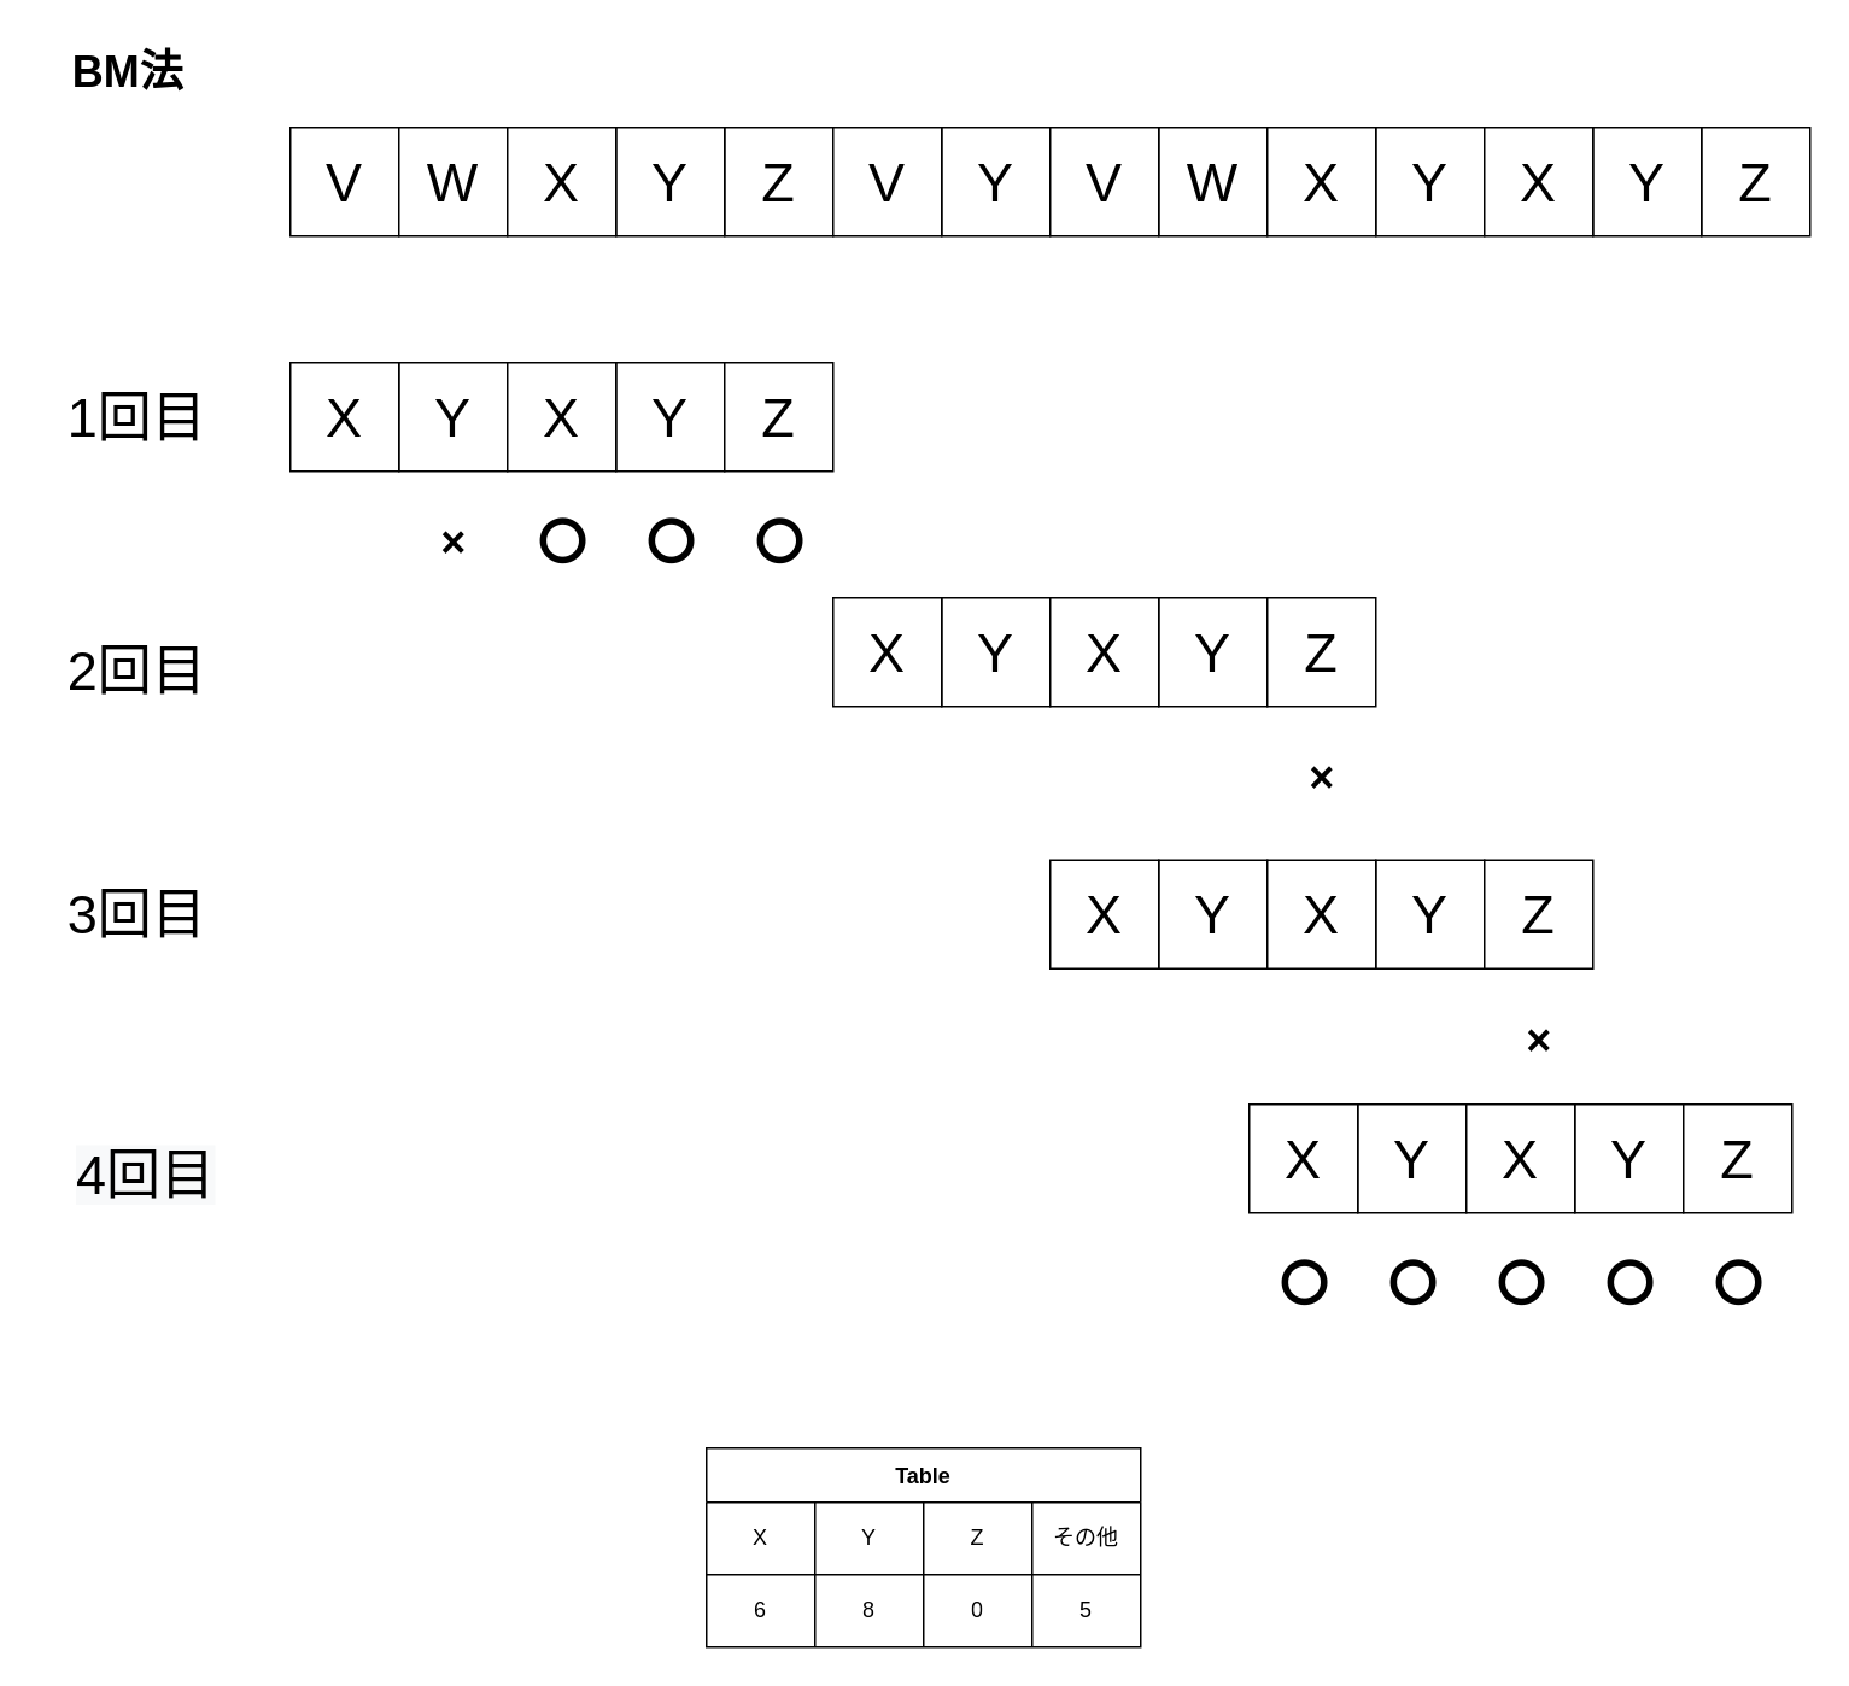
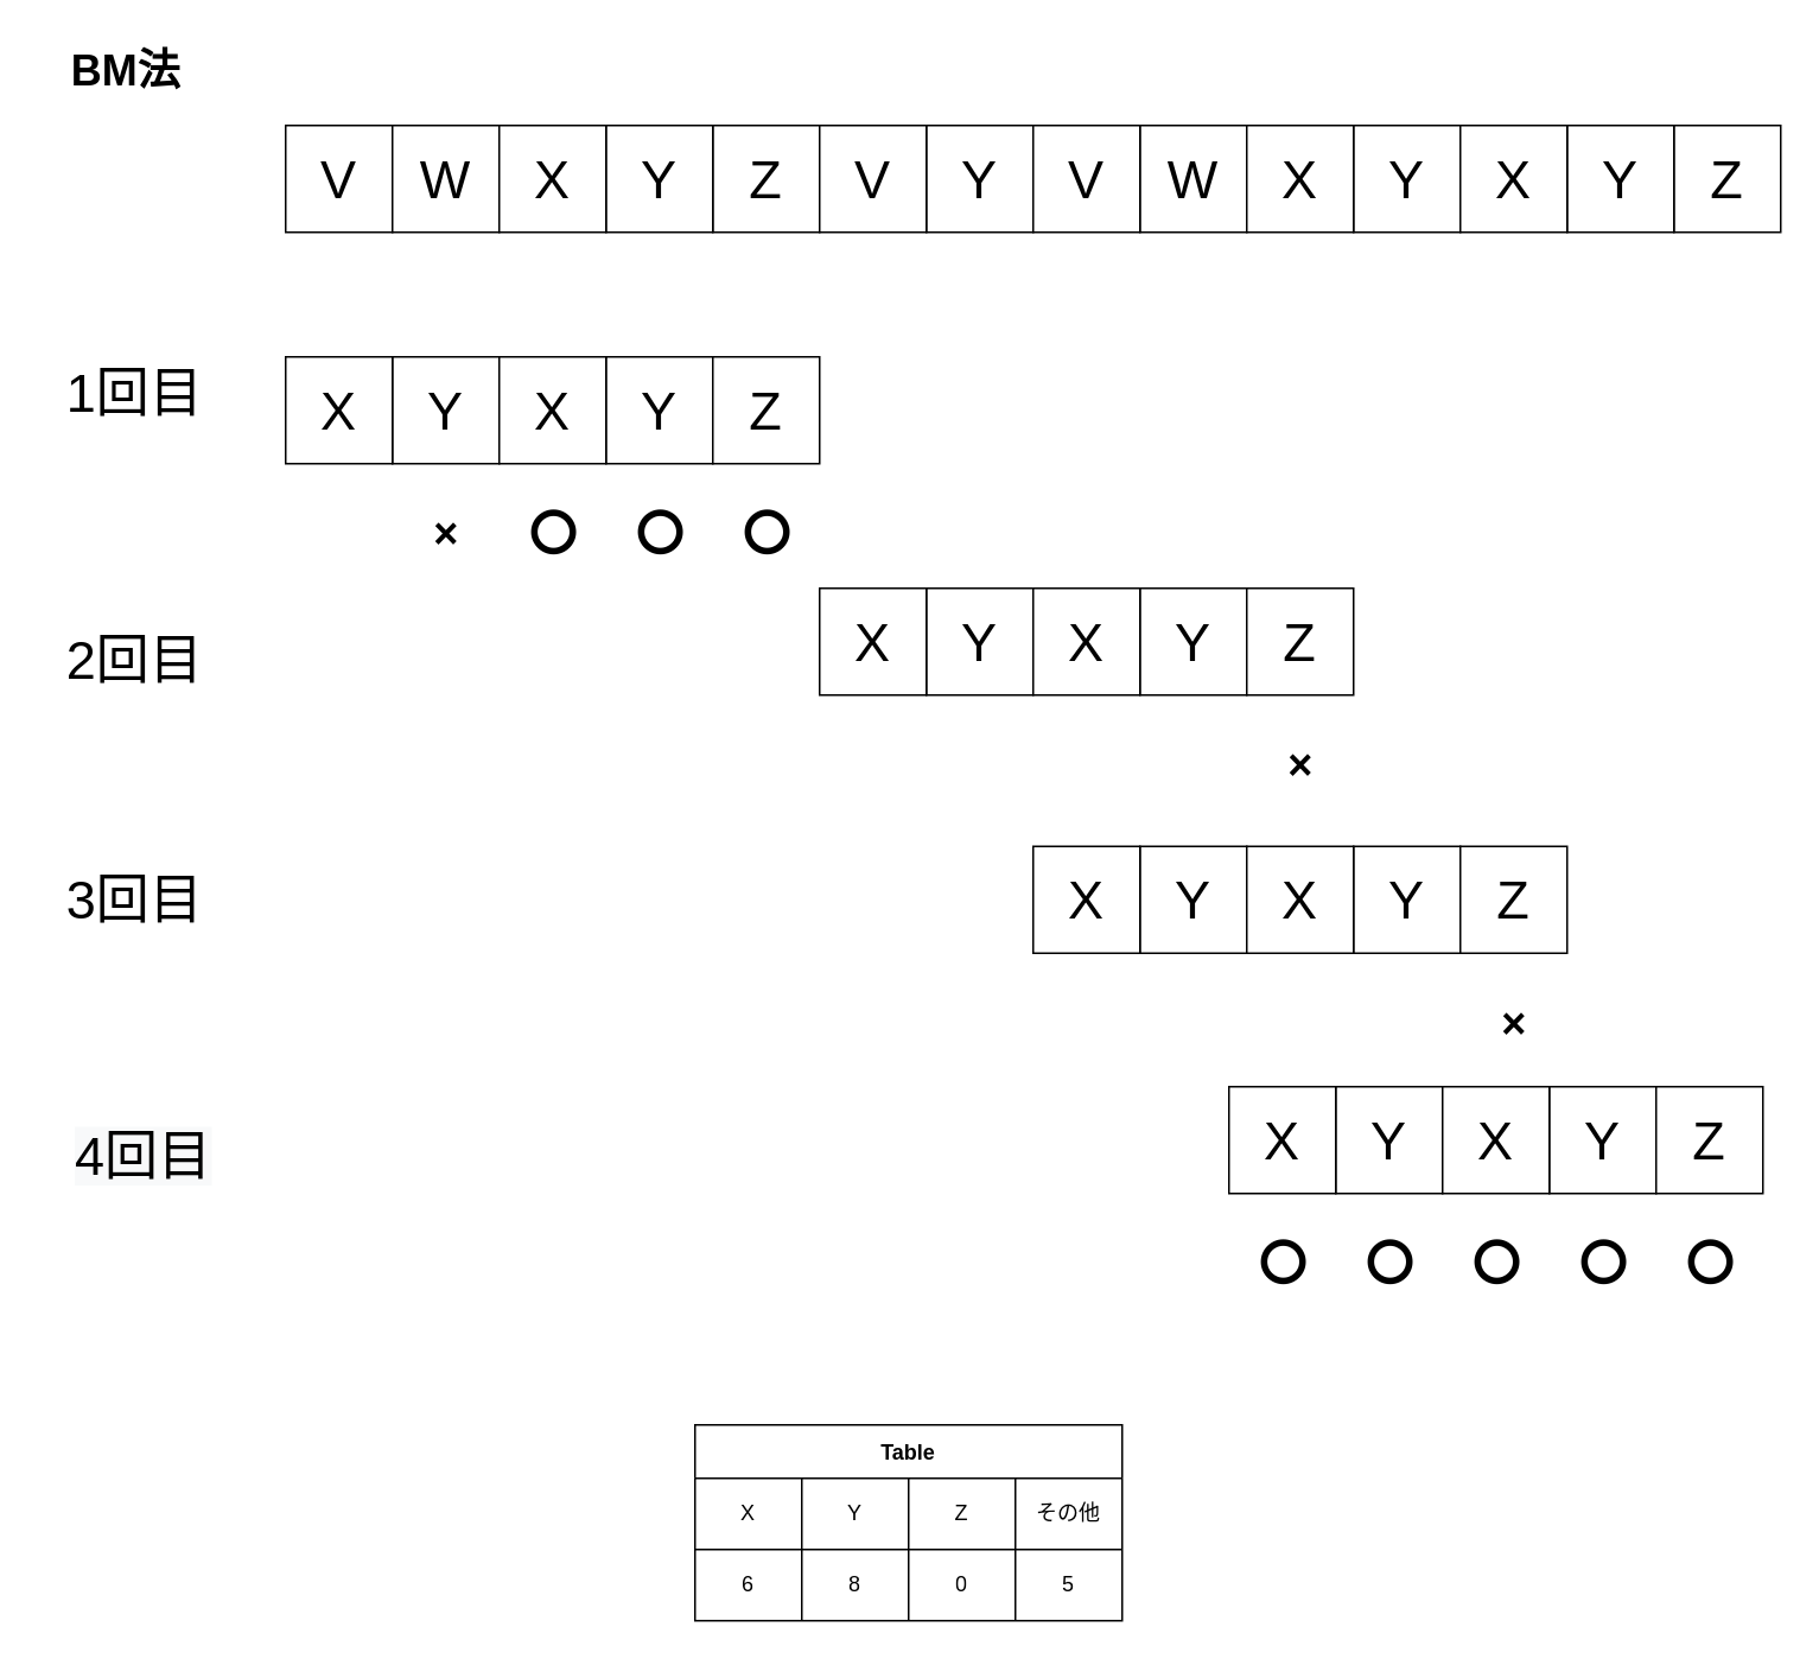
  <mxCell id="0" />
  <mxCell id="1" parent="0" />
  <mxCell id="2" value="&lt;font style=&quot;font-size: 30px&quot;&gt;Y&lt;/font&gt;" style="rounded=0;whiteSpace=wrap;html=1;" vertex="1" parent="1"><mxGeometry x="340" y="200" width="60" height="60" as="geometry" /></mxCell>
  <mxCell id="3" value="&lt;font style=&quot;font-size: 30px&quot;&gt;Y&lt;/font&gt;" style="rounded=0;whiteSpace=wrap;html=1;" vertex="1" parent="1"><mxGeometry x="220" y="200" width="60" height="60" as="geometry" /></mxCell>
  <mxCell id="4" value="&lt;font style=&quot;font-size: 30px&quot;&gt;X&lt;/font&gt;" style="rounded=0;whiteSpace=wrap;html=1;" vertex="1" parent="1"><mxGeometry x="160" y="200" width="60" height="60" as="geometry" /></mxCell>
  <mxCell id="5" value="&lt;font style=&quot;font-size: 30px&quot;&gt;X&lt;/font&gt;" style="rounded=0;whiteSpace=wrap;html=1;" vertex="1" parent="1"><mxGeometry x="280" y="200" width="60" height="60" as="geometry" /></mxCell>
  <mxCell id="6" value="&lt;font style=&quot;font-size: 30px&quot;&gt;Z&lt;/font&gt;" style="rounded=0;whiteSpace=wrap;html=1;" vertex="1" parent="1"><mxGeometry x="400" y="200" width="60" height="60" as="geometry" /></mxCell>
- <mxCell id="7" value="1回目" style="text;html=1;align=center;verticalAlign=middle;resizable=0;points=[];autosize=1;strokeColor=none;fillColor=none;fontSize=30;" vertex="1" parent="1"><mxGeometry x="30" y="210" width="90" height="40" as="geometry" /></mxCell>
+ <mxCell id="7" value="1回目" style="text;html=1;align=center;verticalAlign=middle;resizable=0;points=[];autosize=1;strokeColor=none;fillColor=none;fontSize=30;" vertex="1" parent="1"><mxGeometry x="30" y="200" width="90" height="40" as="geometry" /></mxCell>
  <mxCell id="8" value="BM法" style="text;strokeColor=none;fillColor=none;html=1;fontSize=24;fontStyle=1;verticalAlign=middle;align=center;" vertex="1" parent="1"><mxGeometry x="20" y="20" width="100" height="40" as="geometry" /></mxCell>
  <mxCell id="9" value="×" style="text;strokeColor=none;fillColor=none;html=1;fontSize=24;fontStyle=1;verticalAlign=middle;align=center;" vertex="1" parent="1"><mxGeometry x="230" y="280" width="40" height="40" as="geometry" /></mxCell>
  <mxCell id="10" value="⭕" style="text;strokeColor=none;fillColor=none;html=1;fontSize=24;fontStyle=1;verticalAlign=middle;align=center;" vertex="1" parent="1"><mxGeometry x="290" y="280" width="40" height="40" as="geometry" /></mxCell>
  <mxCell id="11" value="⭕" style="text;strokeColor=none;fillColor=none;html=1;fontSize=24;fontStyle=1;verticalAlign=middle;align=center;" vertex="1" parent="1"><mxGeometry x="410" y="280" width="40" height="40" as="geometry" /></mxCell>
  <mxCell id="12" value="⭕" style="text;strokeColor=none;fillColor=none;html=1;fontSize=24;fontStyle=1;verticalAlign=middle;align=center;" vertex="1" parent="1"><mxGeometry x="350" y="280" width="40" height="40" as="geometry" /></mxCell>
  <mxCell id="13" value="&lt;font style=&quot;font-size: 30px&quot;&gt;Y&lt;/font&gt;" style="rounded=0;whiteSpace=wrap;html=1;" vertex="1" parent="1"><mxGeometry x="640" y="330" width="60" height="60" as="geometry" /></mxCell>
  <mxCell id="14" value="&lt;font style=&quot;font-size: 30px&quot;&gt;Y&lt;/font&gt;" style="rounded=0;whiteSpace=wrap;html=1;" vertex="1" parent="1"><mxGeometry x="520" y="330" width="60" height="60" as="geometry" /></mxCell>
  <mxCell id="15" value="&lt;span style=&quot;font-size: 30px&quot;&gt;X&lt;/span&gt;" style="rounded=0;whiteSpace=wrap;html=1;" vertex="1" parent="1"><mxGeometry x="460" y="330" width="60" height="60" as="geometry" /></mxCell>
  <mxCell id="16" value="&lt;font style=&quot;font-size: 30px&quot;&gt;X&lt;/font&gt;" style="rounded=0;whiteSpace=wrap;html=1;" vertex="1" parent="1"><mxGeometry x="580" y="330" width="60" height="60" as="geometry" /></mxCell>
  <mxCell id="17" value="&lt;font style=&quot;font-size: 30px&quot;&gt;Z&lt;/font&gt;" style="rounded=0;whiteSpace=wrap;html=1;" vertex="1" parent="1"><mxGeometry x="700" y="330" width="60" height="60" as="geometry" /></mxCell>
  <mxCell id="18" value="2回目" style="text;html=1;align=center;verticalAlign=middle;resizable=0;points=[];autosize=1;strokeColor=none;fillColor=none;fontSize=30;" vertex="1" parent="1"><mxGeometry x="30" y="350" width="90" height="40" as="geometry" /></mxCell>
  <mxCell id="19" value="×&lt;span style=&quot;color: rgba(0 , 0 , 0 , 0) ; font-family: monospace ; font-size: 0px ; font-weight: 400&quot;&gt;%3CmxGraphModel%3E%3Croot%3E%3CmxCell%20id%3D%220%22%2F%3E%3CmxCell%20id%3D%221%22%20parent%3D%220%22%2F%3E%3CmxCell%20id%3D%222%22%20value%3D%22%E2%AD%95%22%20style%3D%22text%3BstrokeColor%3Dnone%3BfillColor%3Dnone%3Bhtml%3D1%3BfontSize%3D24%3BfontStyle%3D1%3BverticalAlign%3Dmiddle%3Balign%3Dcenter%3B%22%20vertex%3D%221%22%20parent%3D%221%22%3E%3CmxGeometry%20x%3D%2230%22%20y%3D%22270%22%20width%3D%2240%22%20height%3D%2240%22%20as%3D%22geometry%22%2F%3E%3C%2FmxCell%3E%3C%2Froot%3E%3C%2FmxGraphModel%3E&lt;/span&gt;&lt;span style=&quot;color: rgba(0 , 0 , 0 , 0) ; font-family: monospace ; font-size: 0px ; font-weight: 400&quot;&gt;%3CmxGraphModel%3E%3Croot%3E%3CmxCell%20id%3D%220%22%2F%3E%3CmxCell%20id%3D%221%22%20parent%3D%220%22%2F%3E%3CmxCell%20id%3D%222%22%20value%3D%22%E2%AD%95%22%20style%3D%22text%3BstrokeColor%3Dnone%3BfillColor%3Dnone%3Bhtml%3D1%3BfontSize%3D24%3BfontStyle%3D1%3BverticalAlign%3Dmiddle%3Balign%3Dcenter%3B%22%20vertex%3D%221%22%20parent%3D%221%22%3E%3CmxGeometry%20x%3D%2230%22%20y%3D%22270%22%20width%3D%2240%22%20height%3D%2240%22%20as%3D%22geometry%22%2F%3E%3C%2FmxCell%3E%3C%2Froot%3E%3C%2FmxGraphModel%3E&lt;/span&gt;&lt;span style=&quot;color: rgba(0 , 0 , 0 , 0) ; font-family: monospace ; font-size: 0px ; font-weight: 400&quot;&gt;%3CmxGraphModel%3E%3Croot%3E%3CmxCell%20id%3D%220%22%2F%3E%3CmxCell%20id%3D%221%22%20parent%3D%220%22%2F%3E%3CmxCell%20id%3D%222%22%20value%3D%22%E2%AD%95%22%20style%3D%22text%3BstrokeColor%3Dnone%3BfillColor%3Dnone%3Bhtml%3D1%3BfontSize%3D24%3BfontStyle%3D1%3BverticalAlign%3Dmiddle%3Balign%3Dcenter%3B%22%20vertex%3D%221%22%20parent%3D%221%22%3E%3CmxGeometry%20x%3D%2230%22%20y%3D%22270%22%20width%3D%2240%22%20height%3D%2240%22%20as%3D%22geometry%22%2F%3E%3C%2FmxCell%3E%3C%2Froot%3E%3C%2FmxGraphModel%3E&lt;/span&gt;" style="text;strokeColor=none;fillColor=none;html=1;fontSize=24;fontStyle=1;verticalAlign=middle;align=center;" vertex="1" parent="1"><mxGeometry x="710" y="410" width="40" height="40" as="geometry" /></mxCell>
  <mxCell id="20" value="&lt;font style=&quot;font-size: 30px&quot;&gt;Y&lt;/font&gt;" style="rounded=0;whiteSpace=wrap;html=1;" vertex="1" parent="1"><mxGeometry x="760" y="475" width="60" height="60" as="geometry" /></mxCell>
  <mxCell id="21" value="&lt;font style=&quot;font-size: 30px&quot;&gt;Y&lt;/font&gt;" style="rounded=0;whiteSpace=wrap;html=1;" vertex="1" parent="1"><mxGeometry x="640" y="475" width="60" height="60" as="geometry" /></mxCell>
  <mxCell id="22" value="&lt;font style=&quot;font-size: 30px&quot;&gt;X&lt;/font&gt;" style="rounded=0;whiteSpace=wrap;html=1;" vertex="1" parent="1"><mxGeometry x="580" y="475" width="60" height="60" as="geometry" /></mxCell>
  <mxCell id="23" value="&lt;font style=&quot;font-size: 30px&quot;&gt;X&lt;/font&gt;" style="rounded=0;whiteSpace=wrap;html=1;" vertex="1" parent="1"><mxGeometry x="700" y="475" width="60" height="60" as="geometry" /></mxCell>
  <mxCell id="24" value="&lt;font style=&quot;font-size: 30px&quot;&gt;Z&lt;/font&gt;" style="rounded=0;whiteSpace=wrap;html=1;" vertex="1" parent="1"><mxGeometry x="820" y="475" width="60" height="60" as="geometry" /></mxCell>
  <mxCell id="25" value="3回目" style="text;html=1;align=center;verticalAlign=middle;resizable=0;points=[];autosize=1;strokeColor=none;fillColor=none;fontSize=30;" vertex="1" parent="1"><mxGeometry x="30" y="485" width="90" height="40" as="geometry" /></mxCell>
  <mxCell id="26" value="×" style="text;strokeColor=none;fillColor=none;html=1;fontSize=24;fontStyle=1;verticalAlign=middle;align=center;" vertex="1" parent="1"><mxGeometry x="830" y="555" width="40" height="40" as="geometry" /></mxCell>
  <mxCell id="27" value="&lt;font style=&quot;font-size: 30px&quot;&gt;Y&lt;/font&gt;" style="rounded=0;whiteSpace=wrap;html=1;" vertex="1" parent="1"><mxGeometry x="870" y="610" width="60" height="60" as="geometry" /></mxCell>
  <mxCell id="28" value="&lt;font style=&quot;font-size: 30px&quot;&gt;Y&lt;/font&gt;" style="rounded=0;whiteSpace=wrap;html=1;" vertex="1" parent="1"><mxGeometry x="750" y="610" width="60" height="60" as="geometry" /></mxCell>
  <mxCell id="29" value="&lt;span style=&quot;font-size: 30px&quot;&gt;X&lt;/span&gt;" style="rounded=0;whiteSpace=wrap;html=1;" vertex="1" parent="1"><mxGeometry x="690" y="610" width="60" height="60" as="geometry" /></mxCell>
  <mxCell id="30" value="&lt;font style=&quot;font-size: 30px&quot;&gt;X&lt;/font&gt;" style="rounded=0;whiteSpace=wrap;html=1;" vertex="1" parent="1"><mxGeometry x="810" y="610" width="60" height="60" as="geometry" /></mxCell>
  <mxCell id="31" value="&lt;span style=&quot;font-size: 30px&quot;&gt;Z&lt;/span&gt;" style="rounded=0;whiteSpace=wrap;html=1;" vertex="1" parent="1"><mxGeometry x="930" y="610" width="60" height="60" as="geometry" /></mxCell>
  <mxCell id="32" value="⭕" style="text;strokeColor=none;fillColor=none;html=1;fontSize=24;fontStyle=1;verticalAlign=middle;align=center;" vertex="1" parent="1"><mxGeometry x="700" y="690" width="40" height="40" as="geometry" /></mxCell>
  <mxCell id="33" value="⭕" style="text;strokeColor=none;fillColor=none;html=1;fontSize=24;fontStyle=1;verticalAlign=middle;align=center;" vertex="1" parent="1"><mxGeometry x="760" y="690" width="40" height="40" as="geometry" /></mxCell>
  <mxCell id="34" value="⭕" style="text;strokeColor=none;fillColor=none;html=1;fontSize=24;fontStyle=1;verticalAlign=middle;align=center;" vertex="1" parent="1"><mxGeometry x="820" y="690" width="40" height="40" as="geometry" /></mxCell>
  <mxCell id="35" value="⭕" style="text;strokeColor=none;fillColor=none;html=1;fontSize=24;fontStyle=1;verticalAlign=middle;align=center;" vertex="1" parent="1"><mxGeometry x="880" y="690" width="40" height="40" as="geometry" /></mxCell>
  <mxCell id="36" value="⭕" style="text;strokeColor=none;fillColor=none;html=1;fontSize=24;fontStyle=1;verticalAlign=middle;align=center;" vertex="1" parent="1"><mxGeometry x="940" y="690" width="40" height="40" as="geometry" /></mxCell>
  <mxCell id="37" value="&lt;span style=&quot;color: rgb(0 , 0 , 0) ; font-family: &amp;#34;helvetica&amp;#34; ; font-size: 30px ; font-style: normal ; font-weight: 400 ; letter-spacing: normal ; text-align: center ; text-indent: 0px ; text-transform: none ; word-spacing: 0px ; background-color: rgb(248 , 249 , 250) ; display: inline ; float: none&quot;&gt;4回目&lt;/span&gt;" style="text;whiteSpace=wrap;html=1;fontSize=30;" vertex="1" parent="1"><mxGeometry x="40" y="625" width="100" height="50" as="geometry" /></mxCell>
  <mxCell id="38" value="&lt;font style=&quot;font-size: 30px&quot;&gt;V&lt;/font&gt;" style="rounded=0;whiteSpace=wrap;html=1;" vertex="1" parent="1"><mxGeometry x="160" y="70" width="60" height="60" as="geometry" /></mxCell>
  <mxCell id="39" value="&lt;font style=&quot;font-size: 30px&quot;&gt;Y&lt;/font&gt;" style="rounded=0;whiteSpace=wrap;html=1;" vertex="1" parent="1"><mxGeometry x="520" y="70" width="60" height="60" as="geometry" /></mxCell>
  <mxCell id="40" value="&lt;font style=&quot;font-size: 30px&quot;&gt;W&lt;/font&gt;" style="rounded=0;whiteSpace=wrap;html=1;" vertex="1" parent="1"><mxGeometry x="220" y="70" width="60" height="60" as="geometry" /></mxCell>
  <mxCell id="41" value="&lt;font style=&quot;font-size: 30px&quot;&gt;Z&lt;br&gt;&lt;/font&gt;" style="rounded=0;whiteSpace=wrap;html=1;" vertex="1" parent="1"><mxGeometry x="940" y="70" width="60" height="60" as="geometry" /></mxCell>
  <mxCell id="42" value="&lt;font style=&quot;font-size: 30px&quot;&gt;Y&lt;/font&gt;" style="rounded=0;whiteSpace=wrap;html=1;" vertex="1" parent="1"><mxGeometry x="760" y="70" width="60" height="60" as="geometry" /></mxCell>
  <mxCell id="43" value="&lt;font style=&quot;font-size: 30px&quot;&gt;Z&lt;/font&gt;" style="rounded=0;whiteSpace=wrap;html=1;" vertex="1" parent="1"><mxGeometry x="400" y="70" width="60" height="60" as="geometry" /></mxCell>
  <mxCell id="44" value="&lt;font style=&quot;font-size: 30px&quot;&gt;W&lt;/font&gt;" style="rounded=0;whiteSpace=wrap;html=1;" vertex="1" parent="1"><mxGeometry x="640" y="70" width="60" height="60" as="geometry" /></mxCell>
  <mxCell id="45" value="&lt;font style=&quot;font-size: 30px&quot;&gt;Y&lt;/font&gt;" style="rounded=0;whiteSpace=wrap;html=1;" vertex="1" parent="1"><mxGeometry x="340" y="70" width="60" height="60" as="geometry" /></mxCell>
  <mxCell id="46" value="&lt;font style=&quot;font-size: 30px&quot;&gt;X&lt;/font&gt;" style="rounded=0;whiteSpace=wrap;html=1;" vertex="1" parent="1"><mxGeometry x="280" y="70" width="60" height="60" as="geometry" /></mxCell>
  <mxCell id="47" value="&lt;font style=&quot;font-size: 30px&quot;&gt;V&lt;/font&gt;" style="rounded=0;whiteSpace=wrap;html=1;" vertex="1" parent="1"><mxGeometry x="580" y="70" width="60" height="60" as="geometry" /></mxCell>
  <mxCell id="48" value="&lt;font style=&quot;font-size: 30px&quot;&gt;V&lt;/font&gt;" style="rounded=0;whiteSpace=wrap;html=1;" vertex="1" parent="1"><mxGeometry x="460" y="70" width="60" height="60" as="geometry" /></mxCell>
  <mxCell id="49" value="&lt;font style=&quot;font-size: 30px&quot;&gt;X&lt;/font&gt;" style="rounded=0;whiteSpace=wrap;html=1;" vertex="1" parent="1"><mxGeometry x="700" y="70" width="60" height="60" as="geometry" /></mxCell>
  <mxCell id="50" value="&lt;font style=&quot;font-size: 30px&quot;&gt;Y&lt;/font&gt;" style="rounded=0;whiteSpace=wrap;html=1;" vertex="1" parent="1"><mxGeometry x="880" y="70" width="60" height="60" as="geometry" /></mxCell>
  <mxCell id="51" value="&lt;font style=&quot;font-size: 30px&quot;&gt;X&lt;/font&gt;" style="rounded=0;whiteSpace=wrap;html=1;" vertex="1" parent="1"><mxGeometry x="820" y="70" width="60" height="60" as="geometry" /></mxCell>
  <mxCell id="52" value="Table" style="shape=table;startSize=30;container=1;collapsible=0;childLayout=tableLayout;fontStyle=1;align=center;pointerEvents=1;" vertex="1" parent="1"><mxGeometry x="390" y="800" width="240" height="110" as="geometry" /></mxCell>
  <mxCell id="53" value="" style="shape=partialRectangle;html=1;whiteSpace=wrap;collapsible=0;dropTarget=0;pointerEvents=0;fillColor=none;top=0;left=0;bottom=0;right=0;points=[[0,0.5],[1,0.5]];portConstraint=eastwest;" vertex="1" parent="52"><mxGeometry y="30" width="240" height="40" as="geometry" /></mxCell>
  <mxCell id="54" value="X" style="shape=partialRectangle;html=1;whiteSpace=wrap;connectable=0;fillColor=none;top=0;left=0;bottom=0;right=0;overflow=hidden;pointerEvents=1;" vertex="1" parent="53"><mxGeometry width="60" height="40" as="geometry"><mxRectangle width="60" height="40" as="alternateBounds" /></mxGeometry></mxCell>
  <mxCell id="55" value="Y" style="shape=partialRectangle;html=1;whiteSpace=wrap;connectable=0;fillColor=none;top=0;left=0;bottom=0;right=0;overflow=hidden;pointerEvents=1;" vertex="1" parent="53"><mxGeometry x="60" width="60" height="40" as="geometry"><mxRectangle width="60" height="40" as="alternateBounds" /></mxGeometry></mxCell>
  <mxCell id="56" value="Z" style="shape=partialRectangle;html=1;whiteSpace=wrap;connectable=0;fillColor=none;top=0;left=0;bottom=0;right=0;overflow=hidden;pointerEvents=1;" vertex="1" parent="53"><mxGeometry x="120" width="60" height="40" as="geometry"><mxRectangle width="60" height="40" as="alternateBounds" /></mxGeometry></mxCell>
  <mxCell id="57" value="その他" style="shape=partialRectangle;html=1;whiteSpace=wrap;connectable=0;fillColor=none;top=0;left=0;bottom=0;right=0;overflow=hidden;pointerEvents=1;" vertex="1" parent="53"><mxGeometry x="180" width="60" height="40" as="geometry"><mxRectangle width="60" height="40" as="alternateBounds" /></mxGeometry></mxCell>
  <mxCell id="58" value="" style="shape=partialRectangle;html=1;whiteSpace=wrap;collapsible=0;dropTarget=0;pointerEvents=0;fillColor=none;top=0;left=0;bottom=0;right=0;points=[[0,0.5],[1,0.5]];portConstraint=eastwest;" vertex="1" parent="52"><mxGeometry y="70" width="240" height="40" as="geometry" /></mxCell>
  <mxCell id="59" value="6" style="shape=partialRectangle;html=1;whiteSpace=wrap;connectable=0;fillColor=none;top=0;left=0;bottom=0;right=0;overflow=hidden;pointerEvents=1;" vertex="1" parent="58"><mxGeometry width="60" height="40" as="geometry"><mxRectangle width="60" height="40" as="alternateBounds" /></mxGeometry></mxCell>
  <mxCell id="60" value="8" style="shape=partialRectangle;html=1;whiteSpace=wrap;connectable=0;fillColor=none;top=0;left=0;bottom=0;right=0;overflow=hidden;pointerEvents=1;" vertex="1" parent="58"><mxGeometry x="60" width="60" height="40" as="geometry"><mxRectangle width="60" height="40" as="alternateBounds" /></mxGeometry></mxCell>
  <mxCell id="61" value="0" style="shape=partialRectangle;html=1;whiteSpace=wrap;connectable=0;fillColor=none;top=0;left=0;bottom=0;right=0;overflow=hidden;pointerEvents=1;" vertex="1" parent="58"><mxGeometry x="120" width="60" height="40" as="geometry"><mxRectangle width="60" height="40" as="alternateBounds" /></mxGeometry></mxCell>
  <mxCell id="62" value="5" style="shape=partialRectangle;html=1;whiteSpace=wrap;connectable=0;fillColor=none;top=0;left=0;bottom=0;right=0;overflow=hidden;pointerEvents=1;" vertex="1" parent="58"><mxGeometry x="180" width="60" height="40" as="geometry"><mxRectangle width="60" height="40" as="alternateBounds" /></mxGeometry></mxCell>
